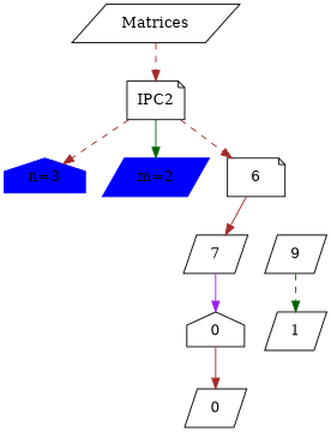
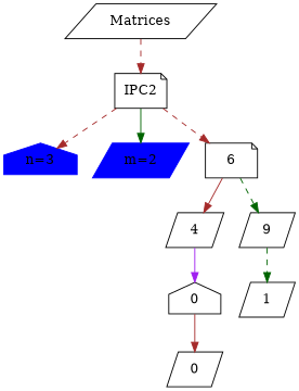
  digraph {
    rankdir=TB
    node [shape=parallelogram]
    edge [color=brown style=dashed]
    n1 [label=Matrices]
    n2 [label=IPC2 shape=note]
    n3 [color=blue label="n=3" shape=house style=filled]
    n4 [color=blue label="m=2" style=filled]
    n5 [label=6 shape=note]
-   n6 [label=7]
+   n6 [label=4]
    n7 [label=0 shape=house]
    n8 [label=9]
    n9 [label=0]
    n10 [label=1]
    n1 -> n2
    n2 -> n3
    n2 -> n4 [color=darkgreen style=solid]
    n2 -> n5
    n5 -> n6 [style=solid]
+   n5 -> n8 [color=darkgreen]
    n6 -> n7 [color=purple style=solid]
    n7 -> n9 [style=solid]
    n8 -> n10 [color=darkgreen]
  }
